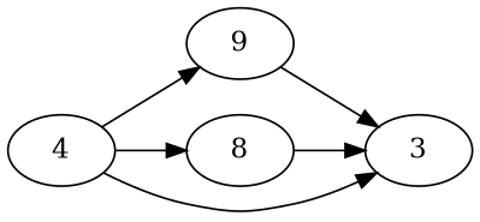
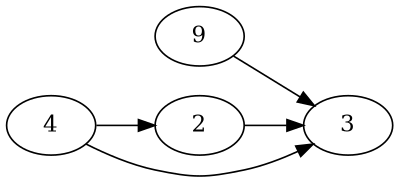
  digraph {
    rankdir=LR
    node [color=black]
    n1 [height=0.5 label=4 width=0.75]
    n2 [height=0.5 label=9 width=0.75]
-   2 [height=0.5 width=0.75 label=8]
+   2 [height=0.5 width=0.75]
    3 [height=0.5 width=0.75]
-   n1 -> n2
    n1 -> 2
    n1 -> 3
    n2 -> 3
    2 -> 3
  }
